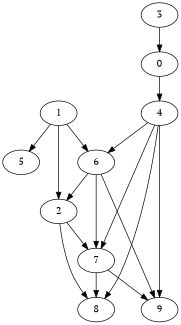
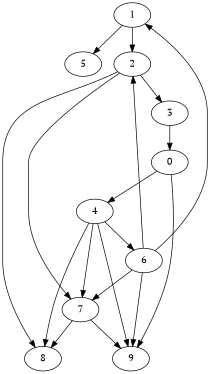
  digraph {
    fontname="PT Serif"
    node [Processor=2 Weight=8 fontname="PT Serif"]
    edge [Weight=48 fontname="PT Serif"]
    5 [Processor=0 Start=33 Weight=7]
    3 [Processor=1 Start=40 Weight=10]
    0 [Start=0 Weight=6]
    4 [Start=6 Weight=3]
    9 [Start=38]
    6 [Start=19]
    7 [Start=27 Weight=3]
    8 [Start=30]
    2 [Start=14 Weight=5]
    1 [Start=9 Weight=5]
    3 -> 0 [Weight=34]
    0 -> 4 [Weight=24]
+   0 -> 9 [Weight=44]
    4 -> 9 [Weight=39]
    4 -> 6 [Weight=10]
    4 -> 7
    4 -> 8
    6 -> 9 [Weight=29]
    6 -> 7 [Weight=15]
    6 -> 2 [Weight=39]
    7 -> 9 [Weight=34]
    7 -> 8 [Weight=15]
+   2 -> 3 [Weight=10]
    2 -> 7
    2 -> 8
    1 -> 5 [Weight=19]
-   1 -> 6 [Weight=39]
+   6 -> 1 [Weight=39]
    1 -> 2
  }
